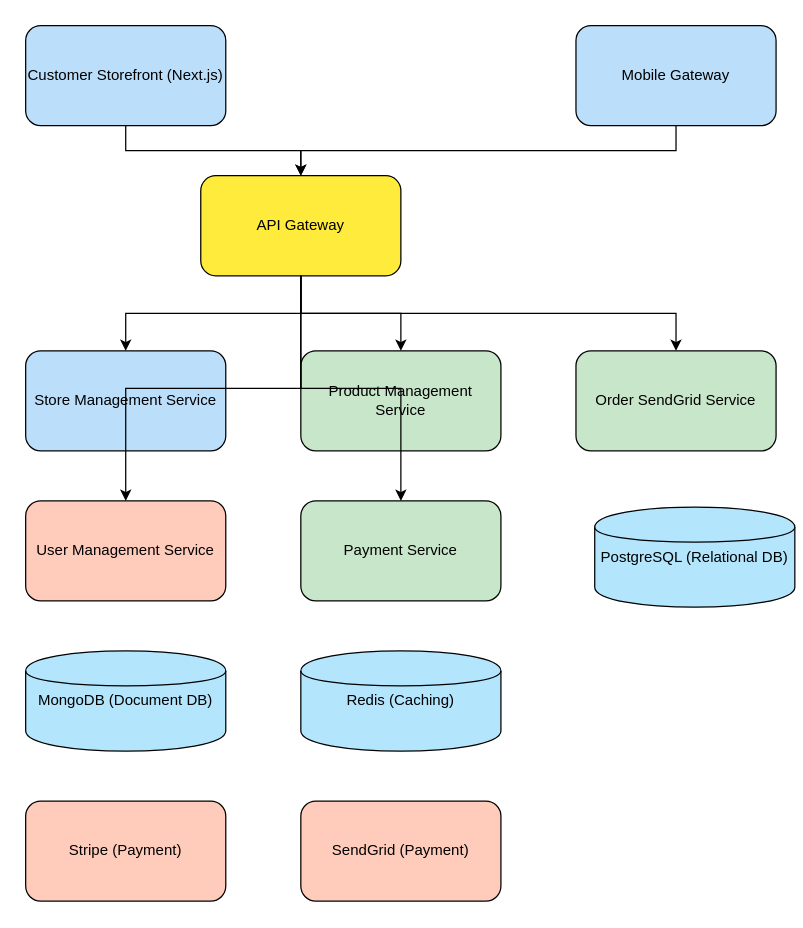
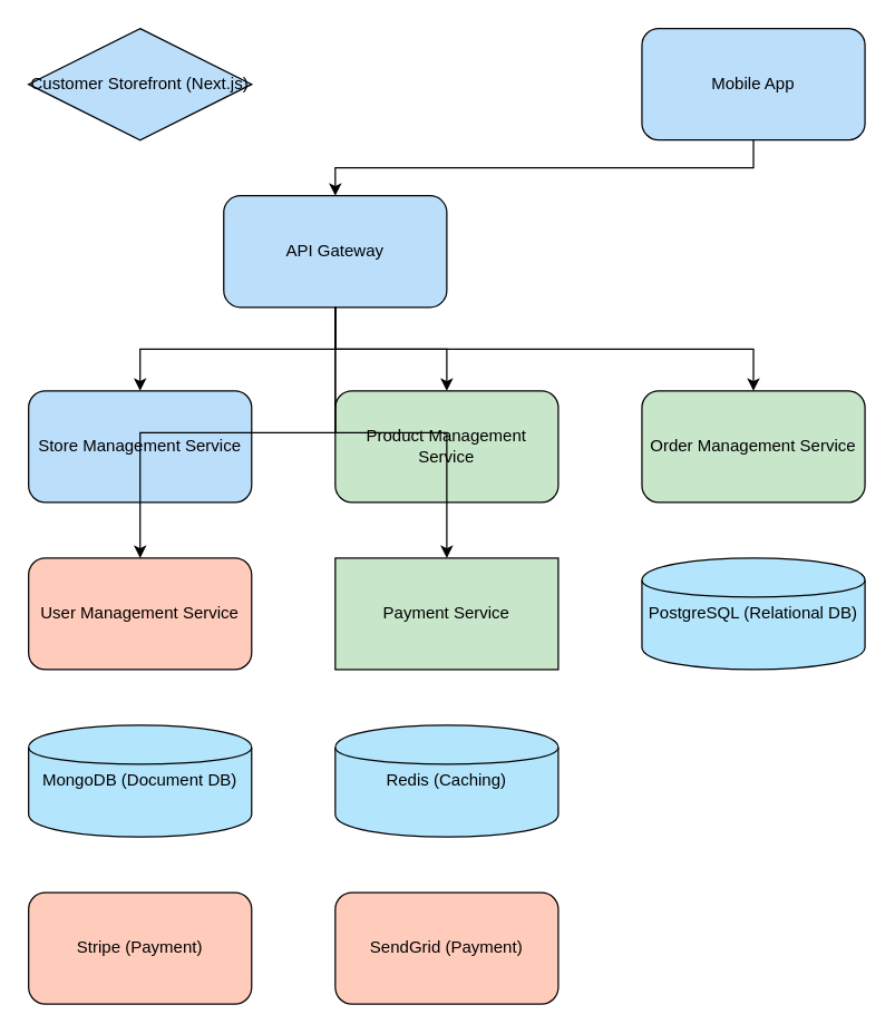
  <mxCell id="0" />
  <mxCell id="1" parent="0" />
- <mxCell id="2" value="Customer Storefront (Next.js)" style="rounded=1;whiteSpace=wrap;html=1;fillColor=#BBDEFB;" vertex="1" parent="1"><mxGeometry x="20" y="20" width="160" height="80" as="geometry" /></mxCell>
- <mxCell id="3" value="Mobile Gateway" style="rounded=1;whiteSpace=wrap;html=1;fillColor=#BBDEFB;" vertex="1" parent="1"><mxGeometry x="460" y="20" width="160" height="80" as="geometry" /></mxCell>
- <mxCell id="4" value="API Gateway" style="rounded=1;whiteSpace=wrap;html=1;fillColor=#FFEB3B;" vertex="1" parent="1"><mxGeometry x="160" y="140" width="160" height="80" as="geometry" /></mxCell>
+ <mxCell id="2" value="Customer Storefront (Next.js)" style="rhombus;whiteSpace=wrap;html=1;fillColor=#BBDEFB;" vertex="1" parent="1"><mxGeometry x="20" y="20" width="160" height="80" as="geometry" /></mxCell>
+ <mxCell id="3" value="Mobile App" style="rounded=1;whiteSpace=wrap;html=1;fillColor=#BBDEFB;" vertex="1" parent="1"><mxGeometry x="460" y="20" width="160" height="80" as="geometry" /></mxCell>
+ <mxCell id="4" value="API Gateway" style="rounded=1;whiteSpace=wrap;html=1;fillColor=#bbdefb;" vertex="1" parent="1"><mxGeometry x="160" y="140" width="160" height="80" as="geometry" /></mxCell>
  <mxCell id="5" value="Store Management Service" style="rounded=1;whiteSpace=wrap;html=1;fillColor=#bbdefb;" vertex="1" parent="1"><mxGeometry x="20" y="280" width="160" height="80" as="geometry" /></mxCell>
  <mxCell id="6" value="Product Management Service" style="rounded=1;whiteSpace=wrap;html=1;fillColor=#C8E6C9;" vertex="1" parent="1"><mxGeometry x="240" y="280" width="160" height="80" as="geometry" /></mxCell>
- <mxCell id="7" value="Order SendGrid Service" style="rounded=1;whiteSpace=wrap;html=1;fillColor=#C8E6C9;" vertex="1" parent="1"><mxGeometry x="460" y="280" width="160" height="80" as="geometry" /></mxCell>
+ <mxCell id="7" value="Order Management Service" style="rounded=1;whiteSpace=wrap;html=1;fillColor=#C8E6C9;" vertex="1" parent="1"><mxGeometry x="460" y="280" width="160" height="80" as="geometry" /></mxCell>
  <mxCell id="8" value="User Management Service" style="rounded=1;whiteSpace=wrap;html=1;fillColor=#ffccbc;" vertex="1" parent="1"><mxGeometry x="20" y="400" width="160" height="80" as="geometry" /></mxCell>
- <mxCell id="9" value="Payment Service" style="rounded=1;whiteSpace=wrap;html=1;fillColor=#C8E6C9;" vertex="1" parent="1"><mxGeometry x="240" y="400" width="160" height="80" as="geometry" /></mxCell>
- <mxCell id="10" value="PostgreSQL (Relational DB)" style="rounded=1;whiteSpace=wrap;html=1;shape=cylinder;fillColor=#B3E5FC;" vertex="1" parent="1"><mxGeometry x="475" y="405" width="160" height="80" as="geometry" /></mxCell>
+ <mxCell id="9" value="Payment Service" style="whiteSpace=wrap;html=1;fillColor=#C8E6C9;rounded=0;" vertex="1" parent="1"><mxGeometry x="240" y="400" width="160" height="80" as="geometry" /></mxCell>
+ <mxCell id="10" value="PostgreSQL (Relational DB)" style="rounded=1;whiteSpace=wrap;html=1;shape=cylinder;fillColor=#B3E5FC;" vertex="1" parent="1"><mxGeometry x="460" y="400" width="160" height="80" as="geometry" /></mxCell>
  <mxCell id="11" value="MongoDB (Document DB)" style="rounded=1;whiteSpace=wrap;html=1;shape=cylinder;fillColor=#B3E5FC;" vertex="1" parent="1"><mxGeometry x="20" y="520" width="160" height="80" as="geometry" /></mxCell>
  <mxCell id="12" value="Redis (Caching)" style="rounded=1;whiteSpace=wrap;html=1;shape=cylinder;fillColor=#B3E5FC;" vertex="1" parent="1"><mxGeometry x="240" y="520" width="160" height="80" as="geometry" /></mxCell>
  <mxCell id="13" value="Stripe (Payment)" style="rounded=1;whiteSpace=wrap;html=1;fillColor=#FFCCBC;" vertex="1" parent="1"><mxGeometry x="20" y="640" width="160" height="80" as="geometry" /></mxCell>
  <mxCell id="14" value="SendGrid (Payment)" style="rounded=1;whiteSpace=wrap;html=1;fillColor=#FFCCBC;" vertex="1" parent="1"><mxGeometry x="240" y="640" width="160" height="80" as="geometry" /></mxCell>
- <mxCell id="15" style="edgeStyle=orthogonalEdgeStyle;rounded=0;orthogonalLoop=1;jettySize=auto;html=1;exitX=0.5;exitY=1;exitDx=0;exitDy=0;entryX=0.5;entryY=0;entryDx=0;entryDy=0;" edge="1" parent="1" source="2" target="4"><mxGeometry relative="1" as="geometry" /></mxCell>
  <mxCell id="16" style="edgeStyle=orthogonalEdgeStyle;rounded=0;orthogonalLoop=1;jettySize=auto;html=1;exitX=0.5;exitY=1;exitDx=0;exitDy=0;entryX=0.5;entryY=0;entryDx=0;entryDy=0;" edge="1" parent="1" source="3" target="4"><mxGeometry relative="1" as="geometry" /></mxCell>
  <mxCell id="17" style="edgeStyle=orthogonalEdgeStyle;rounded=0;orthogonalLoop=1;jettySize=auto;html=1;exitX=0.5;exitY=1;exitDx=0;exitDy=0;entryX=0.5;entryY=0;entryDx=0;entryDy=0;" edge="1" parent="1" source="4" target="5"><mxGeometry relative="1" as="geometry" /></mxCell>
  <mxCell id="18" style="edgeStyle=orthogonalEdgeStyle;rounded=0;orthogonalLoop=1;jettySize=auto;html=1;exitX=0.5;exitY=1;exitDx=0;exitDy=0;entryX=0.5;entryY=0;entryDx=0;entryDy=0;" edge="1" parent="1" source="4" target="6"><mxGeometry relative="1" as="geometry" /></mxCell>
  <mxCell id="19" style="edgeStyle=orthogonalEdgeStyle;rounded=0;orthogonalLoop=1;jettySize=auto;html=1;exitX=0.5;exitY=1;exitDx=0;exitDy=0;entryX=0.5;entryY=0;entryDx=0;entryDy=0;" edge="1" parent="1" source="4" target="7"><mxGeometry relative="1" as="geometry" /></mxCell>
  <mxCell id="20" style="edgeStyle=orthogonalEdgeStyle;rounded=0;orthogonalLoop=1;jettySize=auto;html=1;exitX=0.5;exitY=1;exitDx=0;exitDy=0;entryX=0.5;entryY=0;entryDx=0;entryDy=0;" edge="1" parent="1" source="4" target="8"><mxGeometry relative="1" as="geometry" /></mxCell>
  <mxCell id="21" style="edgeStyle=orthogonalEdgeStyle;rounded=0;orthogonalLoop=1;jettySize=auto;html=1;exitX=0.5;exitY=1;exitDx=0;exitDy=0;entryX=0.5;entryY=0;entryDx=0;entryDy=0;" edge="1" parent="1" source="4" target="9"><mxGeometry relative="1" as="geometry" /></mxCell>
